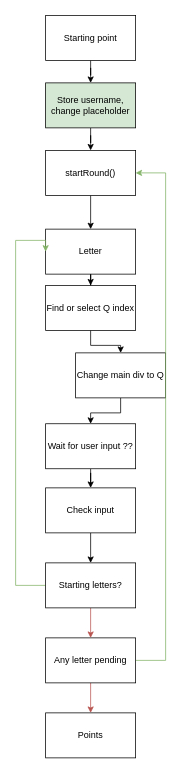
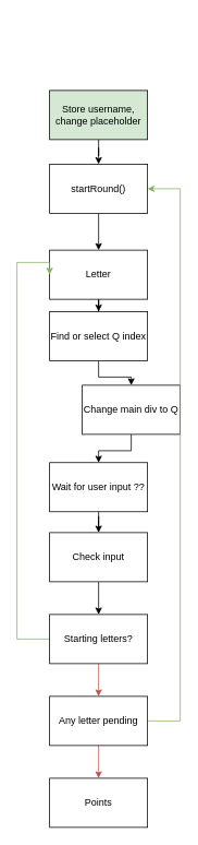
  <mxCell id="0" />
  <mxCell id="1" parent="0" />
- <mxCell id="2" value="" style="edgeStyle=orthogonalEdgeStyle;rounded=0;orthogonalLoop=1;jettySize=auto;html=1;" edge="1" parent="1" source="3" target="5"><mxGeometry relative="1" as="geometry" /></mxCell>
- <mxCell id="3" value="Starting point" style="rounded=0;whiteSpace=wrap;html=1;" vertex="1" parent="1"><mxGeometry x="60" y="20" width="120" height="60" as="geometry" /></mxCell>
  <mxCell id="4" value="" style="edgeStyle=orthogonalEdgeStyle;rounded=0;orthogonalLoop=1;jettySize=auto;html=1;" edge="1" parent="1" source="5" target="7"><mxGeometry relative="1" as="geometry" /></mxCell>
  <mxCell id="5" value="Store username, change placeholder" style="rounded=0;whiteSpace=wrap;html=1;fillColor=#d5e8d4;" vertex="1" parent="1"><mxGeometry x="60" y="110" width="120" height="60" as="geometry" /></mxCell>
  <mxCell id="6" value="" style="edgeStyle=orthogonalEdgeStyle;rounded=0;orthogonalLoop=1;jettySize=auto;html=1;" edge="1" parent="1" source="7" target="9"><mxGeometry relative="1" as="geometry" /></mxCell>
  <mxCell id="7" value="startRound()" style="rounded=0;whiteSpace=wrap;html=1;" vertex="1" parent="1"><mxGeometry x="60" y="200" width="120" height="60" as="geometry" /></mxCell>
  <mxCell id="8" value="" style="edgeStyle=orthogonalEdgeStyle;rounded=0;orthogonalLoop=1;jettySize=auto;html=1;" edge="1" parent="1" source="9" target="11"><mxGeometry relative="1" as="geometry" /></mxCell>
  <mxCell id="9" value="Letter" style="rounded=0;whiteSpace=wrap;html=1;" vertex="1" parent="1"><mxGeometry x="60" y="305" width="120" height="60" as="geometry" /></mxCell>
  <mxCell id="10" value="" style="edgeStyle=orthogonalEdgeStyle;rounded=0;orthogonalLoop=1;jettySize=auto;html=1;" edge="1" parent="1" source="11" target="13"><mxGeometry relative="1" as="geometry" /></mxCell>
  <mxCell id="11" value="Find or select Q index" style="rounded=0;whiteSpace=wrap;html=1;" vertex="1" parent="1"><mxGeometry x="60" y="380" width="120" height="60" as="geometry" /></mxCell>
  <mxCell id="12" value="" style="edgeStyle=orthogonalEdgeStyle;rounded=0;orthogonalLoop=1;jettySize=auto;html=1;" edge="1" parent="1" source="13" target="15"><mxGeometry relative="1" as="geometry" /></mxCell>
  <mxCell id="13" value="Change main div to Q" style="whiteSpace=wrap;html=1;rounded=0;" vertex="1" parent="1"><mxGeometry x="100" y="470" width="120" height="60" as="geometry" /></mxCell>
  <mxCell id="14" value="" style="edgeStyle=orthogonalEdgeStyle;rounded=0;orthogonalLoop=1;jettySize=auto;html=1;" edge="1" parent="1" source="15" target="17"><mxGeometry relative="1" as="geometry" /></mxCell>
  <mxCell id="15" value="Wait for user input ??" style="whiteSpace=wrap;html=1;rounded=0;" vertex="1" parent="1"><mxGeometry x="60" y="564.5" width="120" height="60" as="geometry" /></mxCell>
  <mxCell id="16" value="" style="edgeStyle=orthogonalEdgeStyle;rounded=0;orthogonalLoop=1;jettySize=auto;html=1;" edge="1" parent="1" source="17" target="20"><mxGeometry relative="1" as="geometry" /></mxCell>
  <mxCell id="17" value="Check input" style="whiteSpace=wrap;html=1;rounded=0;" vertex="1" parent="1"><mxGeometry x="60" y="650" width="120" height="60" as="geometry" /></mxCell>
  <mxCell id="18" style="edgeStyle=orthogonalEdgeStyle;rounded=0;orthogonalLoop=1;jettySize=auto;html=1;exitX=0;exitY=0.5;exitDx=0;exitDy=0;entryX=0;entryY=0.5;entryDx=0;entryDy=0;fillColor=#d5e8d4;strokeColor=#82b366;" edge="1" parent="1" source="20" target="9"><mxGeometry relative="1" as="geometry"><Array as="points"><mxPoint x="20" y="780" /><mxPoint x="20" y="320" /></Array></mxGeometry></mxCell>
  <mxCell id="19" value="" style="edgeStyle=orthogonalEdgeStyle;rounded=0;orthogonalLoop=1;jettySize=auto;html=1;fillColor=#f8cecc;strokeColor=#b85450;" edge="1" parent="1" source="20" target="23"><mxGeometry relative="1" as="geometry" /></mxCell>
  <mxCell id="20" value="Starting letters?" style="whiteSpace=wrap;html=1;rounded=0;" vertex="1" parent="1"><mxGeometry x="60" y="750" width="120" height="60" as="geometry" /></mxCell>
  <mxCell id="21" value="" style="edgeStyle=orthogonalEdgeStyle;rounded=0;orthogonalLoop=1;jettySize=auto;html=1;fillColor=#f8cecc;strokeColor=#b85450;" edge="1" parent="1" source="23" target="24"><mxGeometry relative="1" as="geometry" /></mxCell>
  <mxCell id="22" style="edgeStyle=orthogonalEdgeStyle;rounded=0;orthogonalLoop=1;jettySize=auto;html=1;entryX=1;entryY=0.5;entryDx=0;entryDy=0;fillColor=#d5e8d4;strokeColor=#82b366;" edge="1" parent="1" source="23" target="7"><mxGeometry relative="1" as="geometry"><Array as="points"><mxPoint x="220" y="880" /><mxPoint x="220" y="230" /></Array></mxGeometry></mxCell>
  <mxCell id="23" value="Any letter pending" style="whiteSpace=wrap;html=1;rounded=0;" vertex="1" parent="1"><mxGeometry x="60" y="850" width="120" height="60" as="geometry" /></mxCell>
  <mxCell id="24" value="Points" style="whiteSpace=wrap;html=1;rounded=0;" vertex="1" parent="1"><mxGeometry x="60" y="950" width="120" height="60" as="geometry" /></mxCell>
